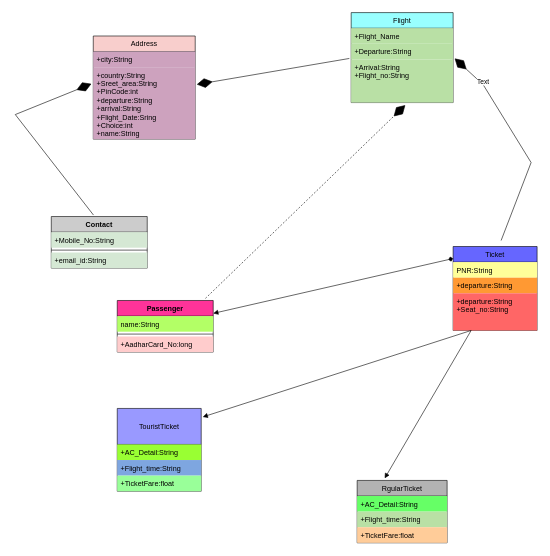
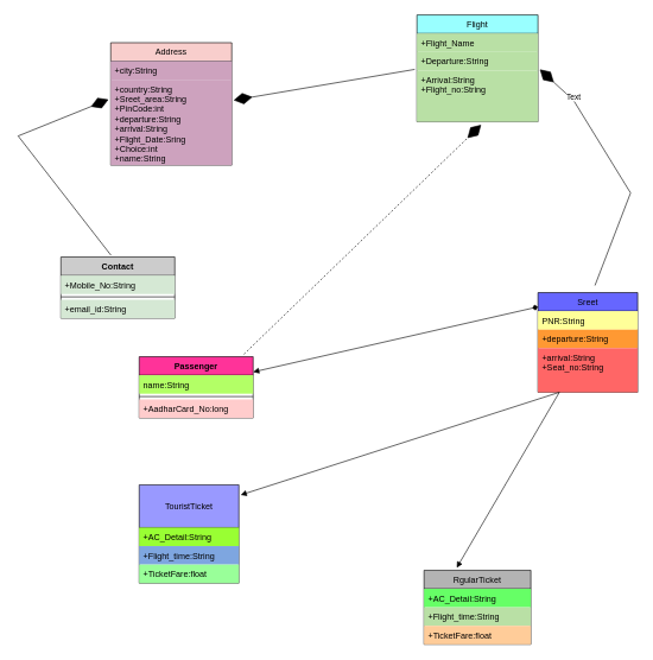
  <mxCell id="0" />
  <mxCell id="1" parent="0" />
  <mxCell id="2" value="Address" style="swimlane;fontStyle=0;childLayout=stackLayout;horizontal=1;startSize=26;fillColor=#F8CECC;horizontalStack=0;resizeParent=1;resizeParentMax=0;resizeLast=0;collapsible=1;marginBottom=0;" vertex="1" parent="1"><mxGeometry x="150" y="59" width="170" height="172" as="geometry" /></mxCell>
  <mxCell id="3" value="+city:String" style="text;strokeColor=none;fillColor=#CDA2BE;align=left;verticalAlign=top;spacingLeft=4;spacingRight=4;overflow=hidden;rotatable=0;points=[[0,0.5],[1,0.5]];portConstraint=eastwest;" vertex="1" parent="2"><mxGeometry y="26" width="170" height="26" as="geometry" /></mxCell>
  <mxCell id="4" value="+country:String&#10;+Sreet_area:String&#10;+PinCode:int&#10;+departure:String&#10;+arrival:String&#10;+Flight_Date:Sring&#10;+Choice:int&#10;+name:String" style="text;strokeColor=none;fillColor=#CDA2BE;align=left;verticalAlign=top;spacingLeft=4;spacingRight=4;overflow=hidden;rotatable=0;points=[[0,0.5],[1,0.5]];portConstraint=eastwest;" vertex="1" parent="2"><mxGeometry y="52" width="170" height="120" as="geometry" /></mxCell>
  <mxCell id="5" value="Flight" style="swimlane;fontStyle=0;childLayout=stackLayout;horizontal=1;startSize=26;fillColor=#99FFFF;horizontalStack=0;resizeParent=1;resizeParentMax=0;resizeLast=0;collapsible=1;marginBottom=0;" vertex="1" parent="1"><mxGeometry x="580" y="20" width="170" height="150" as="geometry" /></mxCell>
  <mxCell id="6" value="+Flight_Name" style="text;strokeColor=none;fillColor=#B9E0A5;align=left;verticalAlign=top;spacingLeft=4;spacingRight=4;overflow=hidden;rotatable=0;points=[[0,0.5],[1,0.5]];portConstraint=eastwest;" vertex="1" parent="5"><mxGeometry y="26" width="170" height="26" as="geometry" /></mxCell>
  <mxCell id="7" value="+Departure:String" style="text;strokeColor=none;fillColor=#B9E0A5;align=left;verticalAlign=top;spacingLeft=4;spacingRight=4;overflow=hidden;rotatable=0;points=[[0,0.5],[1,0.5]];portConstraint=eastwest;" vertex="1" parent="5"><mxGeometry y="52" width="170" height="26" as="geometry" /></mxCell>
  <mxCell id="8" value="+Arrival:String&#10;+Flight_no:String" style="text;strokeColor=none;fillColor=#B9E0A5;align=left;verticalAlign=top;spacingLeft=4;spacingRight=4;overflow=hidden;rotatable=0;points=[[0,0.5],[1,0.5]];portConstraint=eastwest;" vertex="1" parent="5"><mxGeometry y="78" width="170" height="72" as="geometry" /></mxCell>
  <mxCell id="9" value="RgularTicket" style="swimlane;fontStyle=0;childLayout=stackLayout;horizontal=1;startSize=26;fillColor=#B3B3B3;horizontalStack=0;resizeParent=1;resizeParentMax=0;resizeLast=0;collapsible=1;marginBottom=0;" vertex="1" parent="1"><mxGeometry x="590" y="800" width="150" height="104" as="geometry" /></mxCell>
  <mxCell id="10" value="+AC_Detail:String" style="text;strokeColor=none;fillColor=#66FF66;align=left;verticalAlign=top;spacingLeft=4;spacingRight=4;overflow=hidden;rotatable=0;points=[[0,0.5],[1,0.5]];portConstraint=eastwest;" vertex="1" parent="9"><mxGeometry y="26" width="150" height="26" as="geometry" /></mxCell>
  <mxCell id="11" value="+Flight_time:String" style="text;strokeColor=none;fillColor=#B9E0A5;align=left;verticalAlign=top;spacingLeft=4;spacingRight=4;overflow=hidden;rotatable=0;points=[[0,0.5],[1,0.5]];portConstraint=eastwest;" vertex="1" parent="9"><mxGeometry y="52" width="150" height="26" as="geometry" /></mxCell>
  <mxCell id="12" value="+TicketFare:float" style="text;strokeColor=none;fillColor=#FFCC99;align=left;verticalAlign=top;spacingLeft=4;spacingRight=4;overflow=hidden;rotatable=0;points=[[0,0.5],[1,0.5]];portConstraint=eastwest;" vertex="1" parent="9"><mxGeometry y="78" width="150" height="26" as="geometry" /></mxCell>
- <mxCell id="13" value="Ticket" style="swimlane;fontStyle=0;childLayout=stackLayout;horizontal=1;startSize=26;fillColor=#6666FF;horizontalStack=0;resizeParent=1;resizeParentMax=0;resizeLast=0;collapsible=1;marginBottom=0;" vertex="1" parent="1"><mxGeometry x="750" y="410" width="140" height="140" as="geometry"><mxRectangle x="660" y="150" width="60" height="26" as="alternateBounds" /></mxGeometry></mxCell>
+ <mxCell id="13" value="Sreet" style="swimlane;fontStyle=0;childLayout=stackLayout;horizontal=1;startSize=26;fillColor=#6666FF;horizontalStack=0;resizeParent=1;resizeParentMax=0;resizeLast=0;collapsible=1;marginBottom=0;" vertex="1" parent="1"><mxGeometry x="750" y="410" width="140" height="140" as="geometry"><mxRectangle x="660" y="150" width="60" height="26" as="alternateBounds" /></mxGeometry></mxCell>
  <mxCell id="14" value="PNR:String" style="text;strokeColor=none;fillColor=#FFFF99;align=left;verticalAlign=top;spacingLeft=4;spacingRight=4;overflow=hidden;rotatable=0;points=[[0,0.5],[1,0.5]];portConstraint=eastwest;" vertex="1" parent="13"><mxGeometry y="26" width="140" height="26" as="geometry" /></mxCell>
  <mxCell id="15" value="+departure:String" style="text;strokeColor=none;fillColor=#FF9933;align=left;verticalAlign=top;spacingLeft=4;spacingRight=4;overflow=hidden;rotatable=0;points=[[0,0.5],[1,0.5]];portConstraint=eastwest;" vertex="1" parent="13"><mxGeometry y="52" width="140" height="26" as="geometry" /></mxCell>
- <mxCell id="16" value="+departure:String&#10;+Seat_no:String" style="text;strokeColor=none;fillColor=#FF6666;align=left;verticalAlign=top;spacingLeft=4;spacingRight=4;overflow=hidden;rotatable=0;points=[[0,0.5],[1,0.5]];portConstraint=eastwest;" vertex="1" parent="13"><mxGeometry y="78" width="140" height="62" as="geometry" /></mxCell>
+ <mxCell id="16" value="+arrival:String&#10;+Seat_no:String" style="text;strokeColor=none;fillColor=#FF6666;align=left;verticalAlign=top;spacingLeft=4;spacingRight=4;overflow=hidden;rotatable=0;points=[[0,0.5],[1,0.5]];portConstraint=eastwest;" vertex="1" parent="13"><mxGeometry y="78" width="140" height="62" as="geometry" /></mxCell>
  <mxCell id="17" value="TouristTicket" style="swimlane;fontStyle=0;childLayout=stackLayout;horizontal=1;startSize=60;fillColor=#9999FF;horizontalStack=0;resizeParent=1;resizeParentMax=0;resizeLast=0;collapsible=1;marginBottom=0;" vertex="1" parent="1"><mxGeometry x="190" y="680" width="140" height="138" as="geometry" /></mxCell>
  <mxCell id="18" value="+AC_Detail:String" style="text;strokeColor=none;fillColor=#99FF33;align=left;verticalAlign=top;spacingLeft=4;spacingRight=4;overflow=hidden;rotatable=0;points=[[0,0.5],[1,0.5]];portConstraint=eastwest;" vertex="1" parent="17"><mxGeometry y="60" width="140" height="26" as="geometry" /></mxCell>
  <mxCell id="19" value="+Flight_time:String" style="text;strokeColor=none;fillColor=#7EA6E0;align=left;verticalAlign=top;spacingLeft=4;spacingRight=4;overflow=hidden;rotatable=0;points=[[0,0.5],[1,0.5]];portConstraint=eastwest;" vertex="1" parent="17"><mxGeometry y="86" width="140" height="26" as="geometry" /></mxCell>
  <mxCell id="20" value="+TicketFare:float" style="text;strokeColor=none;fillColor=#99FF99;align=left;verticalAlign=top;spacingLeft=4;spacingRight=4;overflow=hidden;rotatable=0;points=[[0,0.5],[1,0.5]];portConstraint=eastwest;" vertex="1" parent="17"><mxGeometry y="112" width="140" height="26" as="geometry" /></mxCell>
  <mxCell id="21" value="Contact" style="swimlane;fontStyle=1;align=center;verticalAlign=top;childLayout=stackLayout;horizontal=1;startSize=26;horizontalStack=0;resizeParent=1;resizeParentMax=0;resizeLast=0;collapsible=1;marginBottom=0;fillColor=#CCCCCC;" vertex="1" parent="1"><mxGeometry x="80" y="360" width="160" height="86" as="geometry" /></mxCell>
  <mxCell id="22" value="+Mobile_No:String" style="text;strokeColor=none;fillColor=#D5E8D4;align=left;verticalAlign=top;spacingLeft=4;spacingRight=4;overflow=hidden;rotatable=0;points=[[0,0.5],[1,0.5]];portConstraint=eastwest;" vertex="1" parent="21"><mxGeometry y="26" width="160" height="26" as="geometry" /></mxCell>
  <mxCell id="23" value="" style="line;strokeWidth=1;fillColor=none;align=left;verticalAlign=middle;spacingTop=-1;spacingLeft=3;spacingRight=3;rotatable=0;labelPosition=right;points=[];portConstraint=eastwest;" vertex="1" parent="21"><mxGeometry y="52" width="160" height="8" as="geometry" /></mxCell>
  <mxCell id="24" value="+email_id:String" style="text;strokeColor=none;fillColor=#D5E8D4;align=left;verticalAlign=top;spacingLeft=4;spacingRight=4;overflow=hidden;rotatable=0;points=[[0,0.5],[1,0.5]];portConstraint=eastwest;" vertex="1" parent="21"><mxGeometry y="60" width="160" height="26" as="geometry" /></mxCell>
  <mxCell id="25" value="Passenger" style="swimlane;fontStyle=1;align=center;verticalAlign=top;childLayout=stackLayout;horizontal=1;startSize=26;horizontalStack=0;resizeParent=1;resizeParentMax=0;resizeLast=0;collapsible=1;marginBottom=0;fillColor=#FF3399;" vertex="1" parent="1"><mxGeometry x="190" y="500" width="160" height="86" as="geometry" /></mxCell>
  <mxCell id="26" value="name:String" style="text;strokeColor=none;fillColor=#B3FF66;align=left;verticalAlign=top;spacingLeft=4;spacingRight=4;overflow=hidden;rotatable=0;points=[[0,0.5],[1,0.5]];portConstraint=eastwest;" vertex="1" parent="25"><mxGeometry y="26" width="160" height="26" as="geometry" /></mxCell>
  <mxCell id="27" value="" style="line;strokeWidth=1;fillColor=#FF9999;align=left;verticalAlign=middle;spacingTop=-1;spacingLeft=3;spacingRight=3;rotatable=0;labelPosition=right;points=[];portConstraint=eastwest;" vertex="1" parent="25"><mxGeometry y="52" width="160" height="8" as="geometry" /></mxCell>
  <mxCell id="28" value="+AadharCard_No:long" style="text;strokeColor=none;fillColor=#FFCCCC;align=left;verticalAlign=top;spacingLeft=4;spacingRight=4;overflow=hidden;rotatable=0;points=[[0,0.5],[1,0.5]];portConstraint=eastwest;" vertex="1" parent="25"><mxGeometry y="60" width="160" height="26" as="geometry" /></mxCell>
  <mxCell id="29" value="" style="endArrow=diamondThin;endFill=1;endSize=24;html=1;rounded=0;exitX=0.44;exitY=-0.028;exitDx=0;exitDy=0;exitPerimeter=0;entryX=-0.018;entryY=0.231;entryDx=0;entryDy=0;entryPerimeter=0;" edge="1" parent="1" source="21" target="4"><mxGeometry width="160" relative="1" as="geometry"><mxPoint x="190" y="270" as="sourcePoint" /><mxPoint x="100" y="130" as="targetPoint" /><Array as="points"><mxPoint x="20" y="190" /></Array></mxGeometry></mxCell>
  <mxCell id="30" value="" style="endArrow=diamondThin;endFill=1;endSize=24;html=1;rounded=0;exitX=-0.018;exitY=0.941;exitDx=0;exitDy=0;exitPerimeter=0;entryX=1.015;entryY=0.24;entryDx=0;entryDy=0;entryPerimeter=0;" edge="1" parent="1" source="7" target="4"><mxGeometry width="160" relative="1" as="geometry"><mxPoint x="490" y="140" as="sourcePoint" /><mxPoint x="340" y="140" as="targetPoint" /></mxGeometry></mxCell>
  <mxCell id="31" value="" style="endArrow=diamondThin;endFill=1;endSize=24;html=1;rounded=0;entryX=0.531;entryY=1.059;entryDx=0;entryDy=0;entryPerimeter=0;exitX=0.919;exitY=-0.041;exitDx=0;exitDy=0;exitPerimeter=0;dashed=1;" edge="1" parent="1" source="25" target="8"><mxGeometry width="160" relative="1" as="geometry"><mxPoint x="410" y="460" as="sourcePoint" /><mxPoint x="680" y="300" as="targetPoint" /></mxGeometry></mxCell>
  <mxCell id="32" value="" style="endArrow=diamondThin;endFill=1;endSize=24;html=1;rounded=0;entryX=1.015;entryY=-0.021;entryDx=0;entryDy=0;entryPerimeter=0;" edge="1" parent="1" target="8"><mxGeometry width="160" relative="1" as="geometry"><mxPoint x="830" y="400" as="sourcePoint" /><mxPoint x="730" y="130" as="targetPoint" /><Array as="points"><mxPoint x="880" y="270" /><mxPoint x="800" y="140" /></Array></mxGeometry></mxCell>
  <mxCell id="33" value="Text" style="edgeLabel;html=1;align=center;verticalAlign=middle;resizable=0;points=[];" vertex="1" connectable="0" parent="32"><mxGeometry x="0.662" y="-4" relative="1" as="geometry"><mxPoint as="offset" /></mxGeometry></mxCell>
  <mxCell id="34" value="" style="endArrow=diamond;startArrow=block;endFill=1;startFill=1;html=1;rounded=0;entryX=0;entryY=0.143;entryDx=0;entryDy=0;entryPerimeter=0;exitX=1;exitY=0.25;exitDx=0;exitDy=0;" edge="1" parent="1" source="25" target="13"><mxGeometry width="160" relative="1" as="geometry"><mxPoint x="480" y="480" as="sourcePoint" /><mxPoint x="640" y="480" as="targetPoint" /></mxGeometry></mxCell>
  <mxCell id="35" value="" style="endArrow=block;startArrow=block;endFill=1;startFill=1;html=1;rounded=0;entryX=0.306;entryY=-0.034;entryDx=0;entryDy=0;entryPerimeter=0;exitX=1.018;exitY=0.103;exitDx=0;exitDy=0;exitPerimeter=0;" edge="1" parent="1" source="17" target="9"><mxGeometry width="160" relative="1" as="geometry"><mxPoint x="520" y="690" as="sourcePoint" /><mxPoint x="680" y="690" as="targetPoint" /><Array as="points"><mxPoint x="780" y="550" /></Array></mxGeometry></mxCell>
